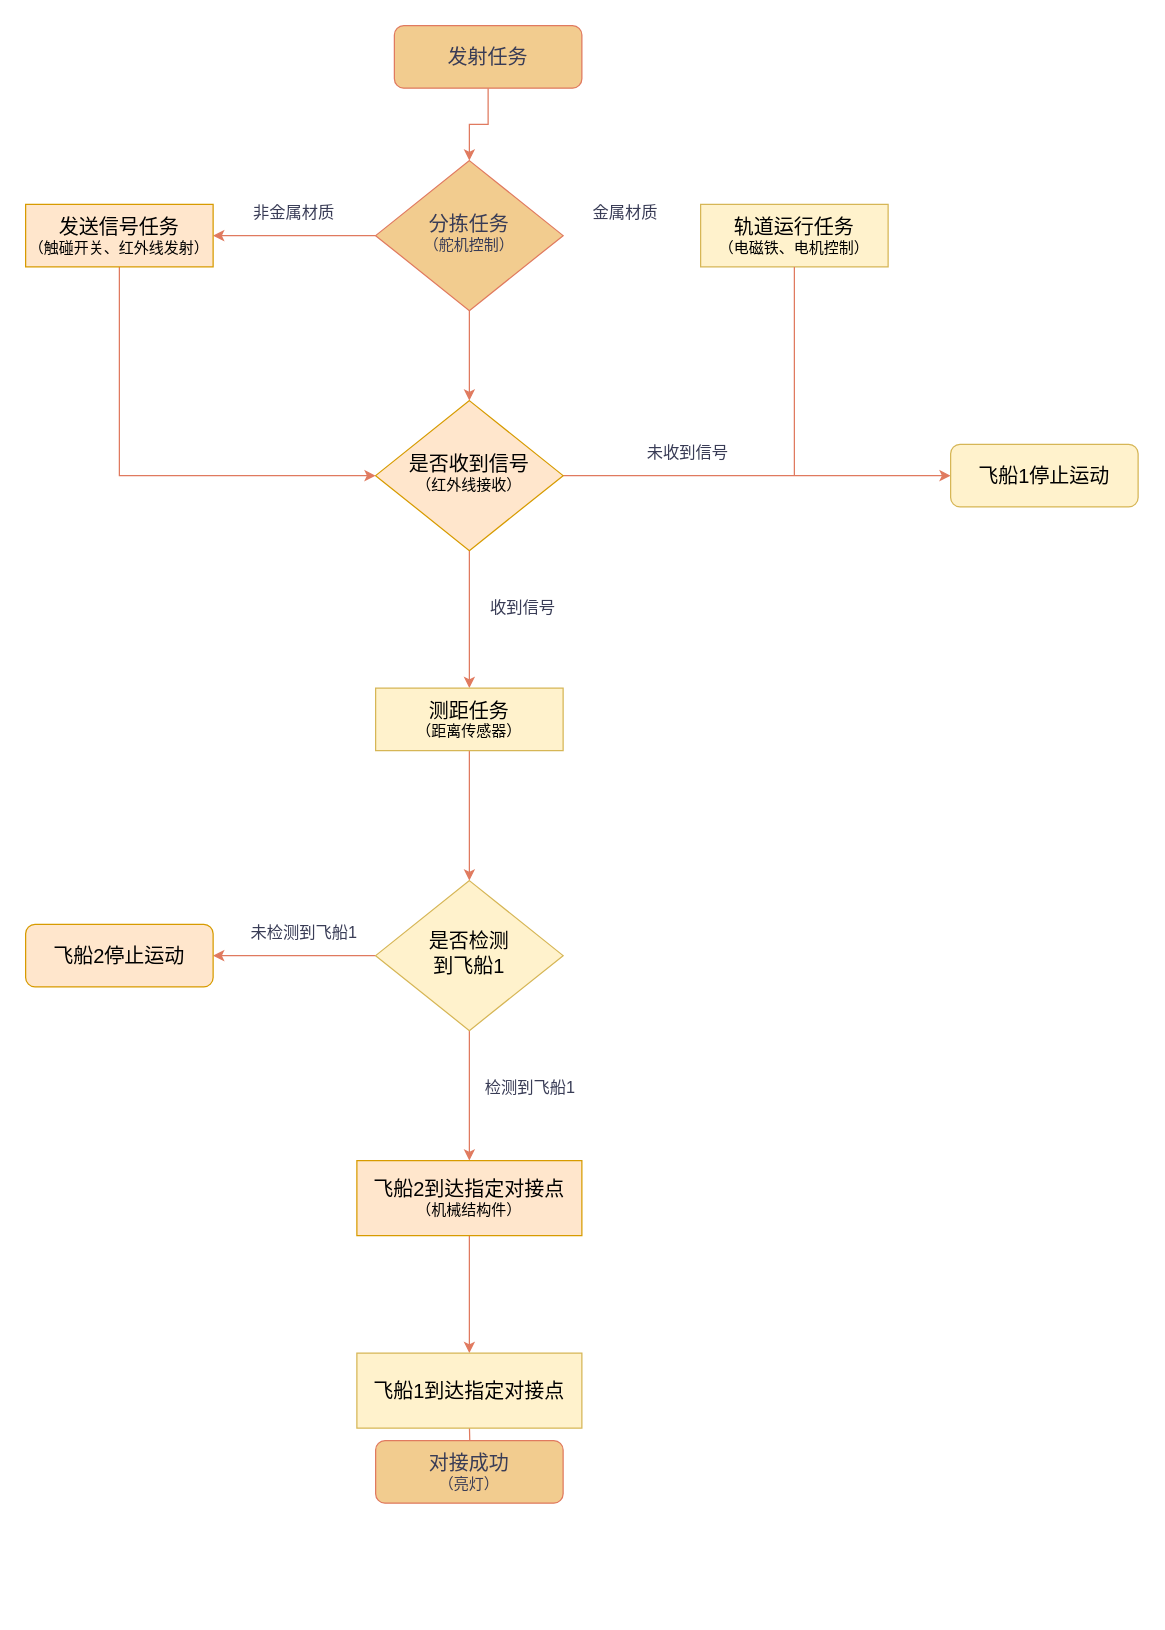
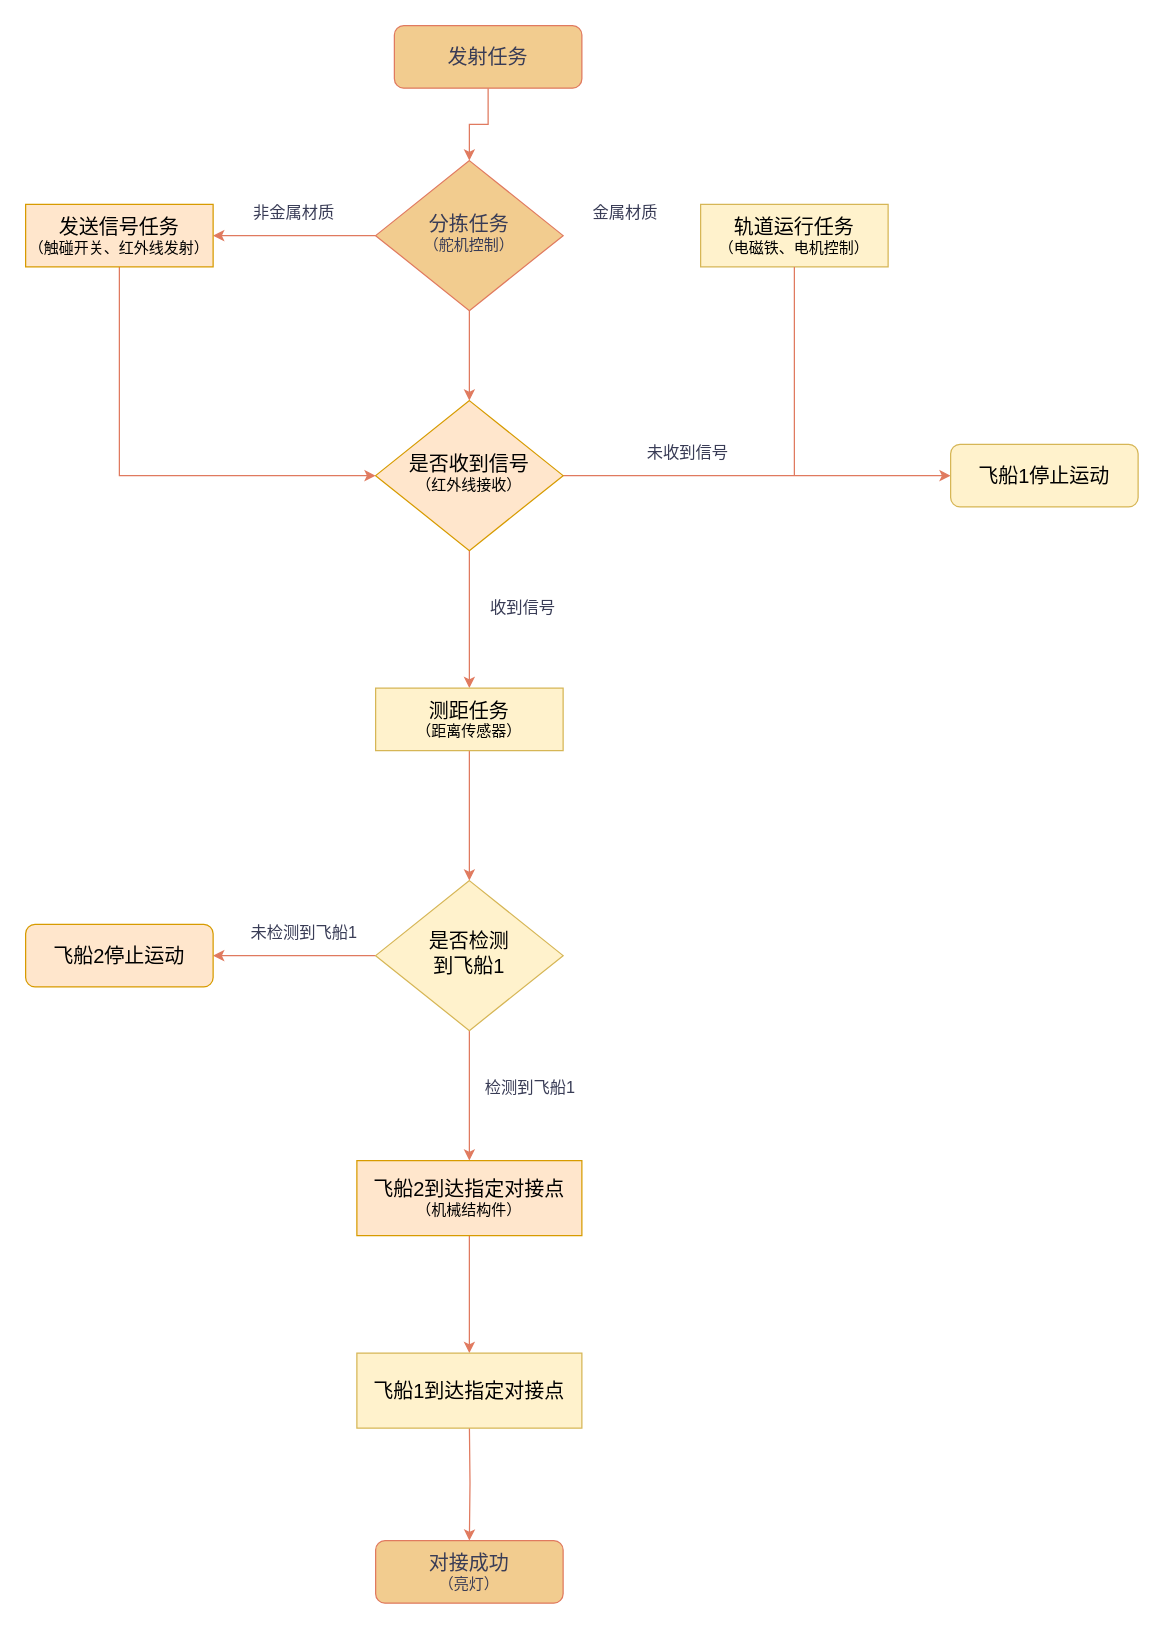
  <mxCell id="0" />
  <mxCell id="1" parent="0" />
  <mxCell id="2" value="" style="edgeStyle=orthogonalEdgeStyle;rounded=0;orthogonalLoop=1;jettySize=auto;html=1;fontSize=12;labelBackgroundColor=none;strokeColor=#E07A5F;fontColor=default;" edge="1" parent="1" source="3" target="6"><mxGeometry relative="1" as="geometry" /></mxCell>
  <mxCell id="3" value="&lt;font style=&quot;font-size: 16px;&quot;&gt;发射任务&lt;/font&gt;" style="rounded=1;whiteSpace=wrap;html=1;fontSize=12;glass=0;strokeWidth=1;shadow=0;aspect=fixed;labelBackgroundColor=none;fillColor=#F2CC8F;strokeColor=#E07A5F;fontColor=#393C56;" parent="1" vertex="1"><mxGeometry x="315" y="20" width="150" height="50" as="geometry" /></mxCell>
  <mxCell id="4" value="" style="edgeStyle=orthogonalEdgeStyle;rounded=0;orthogonalLoop=1;jettySize=auto;html=1;fontSize=12;labelBackgroundColor=none;strokeColor=#E07A5F;fontColor=default;" edge="1" parent="1" source="6" target="12"><mxGeometry relative="1" as="geometry" /></mxCell>
  <mxCell id="5" style="edgeStyle=orthogonalEdgeStyle;rounded=0;orthogonalLoop=1;jettySize=auto;html=1;entryX=1;entryY=0.5;entryDx=0;entryDy=0;fontSize=12;labelBackgroundColor=none;strokeColor=#E07A5F;fontColor=default;" edge="1" parent="1" source="6" target="9"><mxGeometry relative="1" as="geometry" /></mxCell>
  <mxCell id="6" value="&lt;font style=&quot;font-size: 16px;&quot;&gt;分拣任务&lt;br&gt;&lt;/font&gt;（舵机控制）" style="rhombus;whiteSpace=wrap;html=1;shadow=0;fontFamily=Helvetica;fontSize=12;align=center;strokeWidth=1;spacing=6;spacingTop=-4;aspect=fixed;labelBackgroundColor=none;fillColor=#F2CC8F;strokeColor=#E07A5F;fontColor=#393C56;" parent="1" vertex="1"><mxGeometry x="300" y="128" width="150" height="120" as="geometry" /></mxCell>
  <mxCell id="7" value="&lt;font style=&quot;font-size: 16px;&quot;&gt;轨道运行任务&lt;br&gt;&lt;/font&gt;（电磁铁、电机控制）" style="rounded=0;whiteSpace=wrap;html=1;aspect=fixed;labelBackgroundColor=none;fillColor=#fff2cc;strokeColor=#d6b656;" vertex="1" parent="1"><mxGeometry x="560" y="163" width="150" height="50" as="geometry" /></mxCell>
  <mxCell id="8" style="edgeStyle=orthogonalEdgeStyle;rounded=0;orthogonalLoop=1;jettySize=auto;html=1;fontSize=12;entryX=0;entryY=0.5;entryDx=0;entryDy=0;labelBackgroundColor=none;strokeColor=#E07A5F;fontColor=default;" edge="1" parent="1" source="9" target="12"><mxGeometry relative="1" as="geometry"><mxPoint x="95" y="410" as="targetPoint" /><Array as="points"><mxPoint x="95" y="380" /></Array></mxGeometry></mxCell>
  <mxCell id="9" value="&lt;font style=&quot;font-size: 16px;&quot;&gt;发送信号任务&lt;br&gt;&lt;/font&gt;（触碰开关、红外线发射）" style="rounded=0;whiteSpace=wrap;html=1;aspect=fixed;labelBackgroundColor=none;fillColor=#ffe6cc;strokeColor=#d79b00;" vertex="1" parent="1"><mxGeometry x="20" y="163" width="150" height="50" as="geometry" /></mxCell>
  <mxCell id="10" style="edgeStyle=orthogonalEdgeStyle;rounded=0;orthogonalLoop=1;jettySize=auto;html=1;entryX=0;entryY=0.5;entryDx=0;entryDy=0;fontSize=12;labelBackgroundColor=none;strokeColor=#E07A5F;fontColor=default;" edge="1" parent="1" source="12" target="13"><mxGeometry relative="1" as="geometry" /></mxCell>
  <mxCell id="11" value="" style="edgeStyle=orthogonalEdgeStyle;rounded=0;orthogonalLoop=1;jettySize=auto;html=1;fontSize=12;labelBackgroundColor=none;strokeColor=#E07A5F;fontColor=default;" edge="1" parent="1" source="12" target="15"><mxGeometry relative="1" as="geometry" /></mxCell>
  <mxCell id="12" value="&lt;span style=&quot;font-size: 16px;&quot;&gt;是否收到信号&lt;br&gt;&lt;/span&gt;（红外线接收）" style="rhombus;whiteSpace=wrap;html=1;shadow=0;fontFamily=Helvetica;fontSize=12;align=center;strokeWidth=1;spacing=6;spacingTop=-4;aspect=fixed;labelBackgroundColor=none;fillColor=#ffe6cc;strokeColor=#d79b00;" vertex="1" parent="1"><mxGeometry x="300" y="320" width="150" height="120" as="geometry" /></mxCell>
  <mxCell id="13" value="&lt;font style=&quot;font-size: 16px;&quot;&gt;飞船1停止运动&lt;/font&gt;" style="rounded=1;whiteSpace=wrap;html=1;fontSize=12;glass=0;strokeWidth=1;shadow=0;aspect=fixed;labelBackgroundColor=none;fillColor=#fff2cc;strokeColor=#d6b656;" vertex="1" parent="1"><mxGeometry x="760" y="355" width="150" height="50" as="geometry" /></mxCell>
  <mxCell id="14" style="edgeStyle=orthogonalEdgeStyle;rounded=0;orthogonalLoop=1;jettySize=auto;html=1;fontSize=12;labelBackgroundColor=none;strokeColor=#E07A5F;fontColor=default;" edge="1" parent="1" source="15" target="18"><mxGeometry relative="1" as="geometry" /></mxCell>
  <mxCell id="15" value="&lt;font style=&quot;font-size: 16px;&quot;&gt;测距任务&lt;br&gt;&lt;/font&gt;（距离传感器）" style="rounded=0;whiteSpace=wrap;html=1;aspect=fixed;labelBackgroundColor=none;fillColor=#fff2cc;strokeColor=#d6b656;" vertex="1" parent="1"><mxGeometry x="300" y="550" width="150" height="50" as="geometry" /></mxCell>
  <mxCell id="16" style="edgeStyle=orthogonalEdgeStyle;rounded=0;orthogonalLoop=1;jettySize=auto;html=1;exitX=0;exitY=0.5;exitDx=0;exitDy=0;entryX=1;entryY=0.5;entryDx=0;entryDy=0;fontSize=12;labelBackgroundColor=none;strokeColor=#E07A5F;fontColor=default;" edge="1" parent="1" source="18" target="19"><mxGeometry relative="1" as="geometry" /></mxCell>
  <mxCell id="17" style="edgeStyle=orthogonalEdgeStyle;rounded=0;orthogonalLoop=1;jettySize=auto;html=1;entryX=0.5;entryY=0;entryDx=0;entryDy=0;fontSize=13;labelBackgroundColor=none;strokeColor=#E07A5F;fontColor=default;" edge="1" parent="1" source="18" target="21"><mxGeometry relative="1" as="geometry" /></mxCell>
  <mxCell id="18" value="&lt;span style=&quot;font-size: 16px;&quot;&gt;是否检测&lt;br&gt;到飞船1&lt;/span&gt;" style="rhombus;whiteSpace=wrap;html=1;shadow=0;fontFamily=Helvetica;fontSize=12;align=center;strokeWidth=1;spacing=6;spacingTop=-4;aspect=fixed;labelBackgroundColor=none;fillColor=#fff2cc;strokeColor=#d6b656;" vertex="1" parent="1"><mxGeometry x="300" y="704" width="150" height="120" as="geometry" /></mxCell>
  <mxCell id="19" value="&lt;font style=&quot;font-size: 16px;&quot;&gt;飞船2停止运动&lt;/font&gt;" style="rounded=1;whiteSpace=wrap;html=1;fontSize=12;glass=0;strokeWidth=1;shadow=0;aspect=fixed;labelBackgroundColor=none;fillColor=#ffe6cc;strokeColor=#d79b00;" vertex="1" parent="1"><mxGeometry x="20" y="739" width="150" height="50" as="geometry" /></mxCell>
  <mxCell id="20" value="" style="edgeStyle=orthogonalEdgeStyle;rounded=0;orthogonalLoop=1;jettySize=auto;html=1;fontSize=13;labelBackgroundColor=none;strokeColor=#E07A5F;fontColor=default;" edge="1" parent="1" source="21" target="23"><mxGeometry relative="1" as="geometry" /></mxCell>
  <mxCell id="21" value="&lt;span style=&quot;font-size: 16px;&quot;&gt;飞船2到达指定对接点&lt;br&gt;&lt;/span&gt;（机械结构件）" style="rounded=0;whiteSpace=wrap;html=1;aspect=fixed;labelBackgroundColor=none;fillColor=#ffe6cc;strokeColor=#d79b00;" vertex="1" parent="1"><mxGeometry x="285" y="928" width="180" height="60" as="geometry" /></mxCell>
  <mxCell id="22" value="" style="edgeStyle=orthogonalEdgeStyle;rounded=0;orthogonalLoop=1;jettySize=auto;html=1;fontSize=13;labelBackgroundColor=none;strokeColor=#E07A5F;fontColor=default;" edge="1" parent="1" target="24"><mxGeometry relative="1" as="geometry"><mxPoint x="375" y="1139" as="sourcePoint" /></mxGeometry></mxCell>
  <mxCell id="23" value="&lt;span style=&quot;font-size: 16px;&quot;&gt;飞船1到达指定对接点&lt;/span&gt;" style="rounded=0;whiteSpace=wrap;html=1;aspect=fixed;labelBackgroundColor=none;fillColor=#fff2cc;strokeColor=#d6b656;" vertex="1" parent="1"><mxGeometry x="285" y="1082" width="180" height="60" as="geometry" /></mxCell>
- <mxCell id="24" value="&lt;font style=&quot;&quot;&gt;&lt;span style=&quot;font-size: 16px;&quot;&gt;对接成功&lt;/span&gt;&lt;br&gt;&lt;font style=&quot;font-size: 12px;&quot;&gt;（亮灯）&lt;/font&gt;&lt;br&gt;&lt;/font&gt;" style="rounded=1;whiteSpace=wrap;html=1;fontSize=12;glass=0;strokeWidth=1;shadow=0;aspect=fixed;labelBackgroundColor=none;fillColor=#F2CC8F;strokeColor=#E07A5F;fontColor=#393C56;" vertex="1" parent="1"><mxGeometry x="300" y="1152" width="150" height="50" as="geometry" /></mxCell>
+ <mxCell id="24" value="&lt;font style=&quot;&quot;&gt;&lt;span style=&quot;font-size: 16px;&quot;&gt;对接成功&lt;/span&gt;&lt;br&gt;&lt;font style=&quot;font-size: 12px;&quot;&gt;（亮灯）&lt;/font&gt;&lt;br&gt;&lt;/font&gt;" style="rounded=1;whiteSpace=wrap;html=1;fontSize=12;glass=0;strokeWidth=1;shadow=0;aspect=fixed;labelBackgroundColor=none;fillColor=#F2CC8F;strokeColor=#E07A5F;fontColor=#393C56;" vertex="1" parent="1"><mxGeometry x="300" y="1232" width="150" height="50" as="geometry" /></mxCell>
  <mxCell id="25" value="金属材质" style="text;html=1;strokeColor=none;fillColor=none;align=center;verticalAlign=middle;whiteSpace=wrap;rounded=0;fontSize=13;labelBackgroundColor=none;fontColor=#393C56;" vertex="1" parent="1"><mxGeometry x="470" y="154" width="60" height="30" as="geometry" /></mxCell>
  <mxCell id="26" value="非金属材质" style="text;html=1;strokeColor=none;fillColor=none;align=center;verticalAlign=middle;whiteSpace=wrap;rounded=0;fontSize=13;labelBackgroundColor=none;fontColor=#393C56;" vertex="1" parent="1"><mxGeometry x="200" y="154" width="70" height="30" as="geometry" /></mxCell>
  <mxCell id="27" value="" style="endArrow=none;html=1;rounded=0;fontSize=12;entryX=0.5;entryY=1;entryDx=0;entryDy=0;labelBackgroundColor=none;strokeColor=#E07A5F;fontColor=default;" edge="1" parent="1" target="7"><mxGeometry width="50" height="50" relative="1" as="geometry"><mxPoint x="635" y="380" as="sourcePoint" /><mxPoint x="460" y="320" as="targetPoint" /></mxGeometry></mxCell>
  <mxCell id="28" value="未收到信号" style="text;html=1;strokeColor=none;fillColor=none;align=center;verticalAlign=middle;whiteSpace=wrap;rounded=0;fontSize=13;labelBackgroundColor=none;fontColor=#393C56;" vertex="1" parent="1"><mxGeometry x="510" y="346" width="80" height="30" as="geometry" /></mxCell>
  <mxCell id="29" value="收到信号" style="text;html=1;strokeColor=none;fillColor=none;align=center;verticalAlign=middle;whiteSpace=wrap;rounded=0;fontSize=13;labelBackgroundColor=none;fontColor=#393C56;" vertex="1" parent="1"><mxGeometry x="378" y="470" width="80" height="30" as="geometry" /></mxCell>
  <mxCell id="30" value="未检测到飞船1" style="text;html=1;strokeColor=none;fillColor=none;align=center;verticalAlign=middle;whiteSpace=wrap;rounded=0;fontSize=13;labelBackgroundColor=none;fontColor=#393C56;" vertex="1" parent="1"><mxGeometry x="198" y="730" width="90" height="30" as="geometry" /></mxCell>
  <mxCell id="31" value="检测到飞船1" style="text;html=1;strokeColor=none;fillColor=none;align=center;verticalAlign=middle;whiteSpace=wrap;rounded=0;fontSize=13;labelBackgroundColor=none;fontColor=#393C56;" vertex="1" parent="1"><mxGeometry x="378" y="854" width="92" height="30" as="geometry" /></mxCell>
